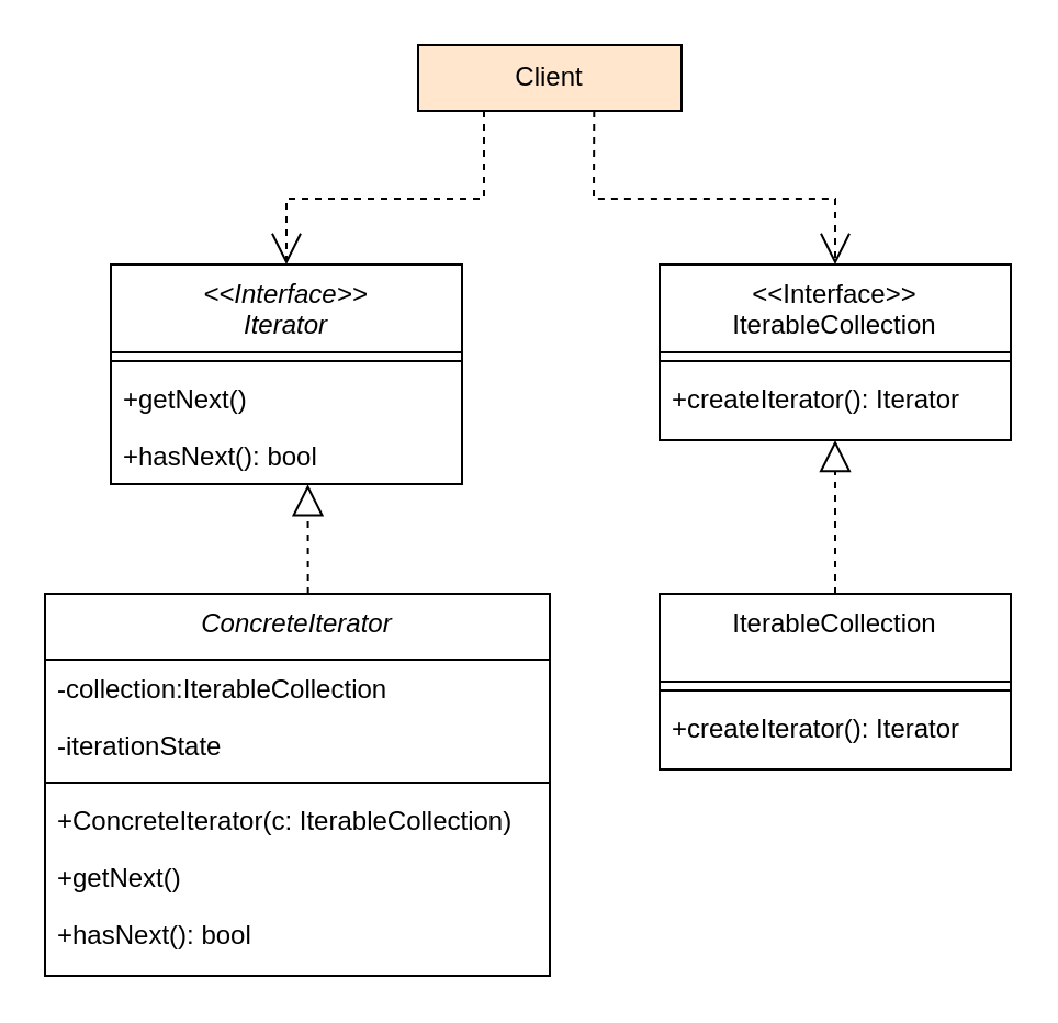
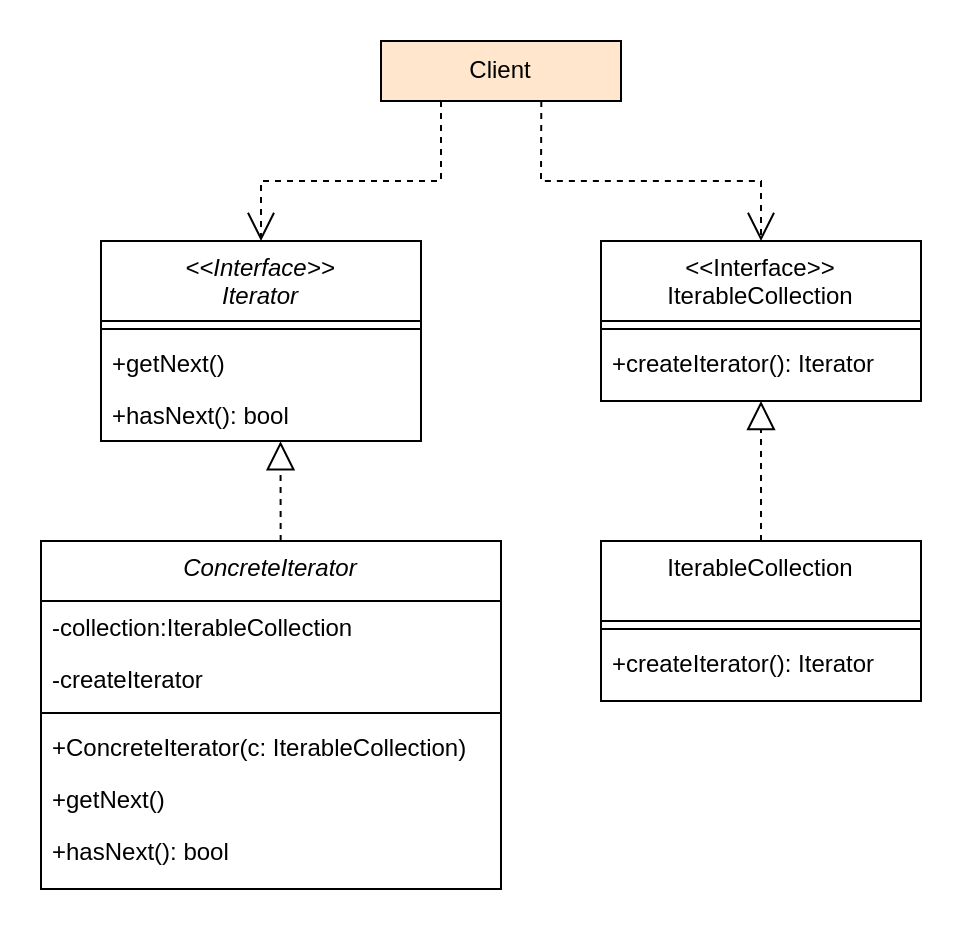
  <mxCell id="0" />
  <mxCell id="1" parent="0" />
  <mxCell id="2" value="&lt;&lt;Interface&gt;&gt;&#10;Iterator&#10;" style="swimlane;fontStyle=2;align=center;verticalAlign=top;childLayout=stackLayout;horizontal=1;startSize=40;horizontalStack=0;resizeParent=1;resizeLast=0;collapsible=1;marginBottom=0;rounded=0;shadow=0;strokeWidth=1;" parent="1" vertex="1"><mxGeometry x="50" y="120" width="160" height="100" as="geometry"><mxRectangle x="230" y="140" width="160" height="26" as="alternateBounds" /></mxGeometry></mxCell>
  <mxCell id="3" value="" style="line;html=1;strokeWidth=1;align=left;verticalAlign=middle;spacingTop=-1;spacingLeft=3;spacingRight=3;rotatable=0;labelPosition=right;points=[];portConstraint=eastwest;" parent="2" vertex="1"><mxGeometry y="40" width="160" height="8" as="geometry" /></mxCell>
  <mxCell id="4" value="+getNext()" style="text;align=left;verticalAlign=top;spacingLeft=4;spacingRight=4;overflow=hidden;rotatable=0;points=[[0,0.5],[1,0.5]];portConstraint=eastwest;" parent="2" vertex="1"><mxGeometry y="48" width="160" height="26" as="geometry" /></mxCell>
  <mxCell id="5" value="+hasNext(): bool" style="text;align=left;verticalAlign=top;spacingLeft=4;spacingRight=4;overflow=hidden;rotatable=0;points=[[0,0.5],[1,0.5]];portConstraint=eastwest;" vertex="1" parent="2"><mxGeometry y="74" width="160" height="26" as="geometry" /></mxCell>
  <mxCell id="6" value="&lt;&lt;Interface&gt;&gt;&#10;IterableCollection&#10;" style="swimlane;fontStyle=0;align=center;verticalAlign=top;childLayout=stackLayout;horizontal=1;startSize=40;horizontalStack=0;resizeParent=1;resizeLast=0;collapsible=1;marginBottom=0;rounded=0;shadow=0;strokeWidth=1;" vertex="1" parent="1"><mxGeometry x="300" y="120" width="160" height="80" as="geometry"><mxRectangle x="130" y="380" width="160" height="26" as="alternateBounds" /></mxGeometry></mxCell>
  <mxCell id="7" value="" style="line;html=1;strokeWidth=1;align=left;verticalAlign=middle;spacingTop=-1;spacingLeft=3;spacingRight=3;rotatable=0;labelPosition=right;points=[];portConstraint=eastwest;" vertex="1" parent="6"><mxGeometry y="40" width="160" height="8" as="geometry" /></mxCell>
  <mxCell id="8" value="+createIterator(): Iterator" style="text;align=left;verticalAlign=top;spacingLeft=4;spacingRight=4;overflow=hidden;rotatable=0;points=[[0,0.5],[1,0.5]];portConstraint=eastwest;" vertex="1" parent="6"><mxGeometry y="48" width="160" height="26" as="geometry" /></mxCell>
  <mxCell id="9" value="Client" style="rounded=0;whiteSpace=wrap;html=1;fillColor=#ffe6cc;" vertex="1" parent="1"><mxGeometry x="190" y="20" width="120" height="30" as="geometry" /></mxCell>
  <mxCell id="10" value="" style="endArrow=open;endSize=12;dashed=1;html=1;rounded=0;exitX=0.25;exitY=1;exitDx=0;exitDy=0;entryX=0.5;entryY=0;entryDx=0;entryDy=0;" edge="1" parent="1" source="9" target="2"><mxGeometry x="0.292" y="-19" width="160" relative="1" as="geometry"><mxPoint x="164" y="80" as="sourcePoint" /><mxPoint x="324" y="80" as="targetPoint" /><Array as="points"><mxPoint x="220" y="90" /><mxPoint x="130" y="90" /></Array><mxPoint as="offset" /></mxGeometry></mxCell>
  <mxCell id="11" value="" style="endArrow=open;endSize=12;dashed=1;html=1;rounded=0;exitX=0.668;exitY=0.998;exitDx=0;exitDy=0;exitPerimeter=0;entryX=0.5;entryY=0;entryDx=0;entryDy=0;" edge="1" parent="1" source="9" target="6"><mxGeometry width="160" relative="1" as="geometry"><mxPoint x="244" y="80" as="sourcePoint" /><mxPoint x="404" y="80" as="targetPoint" /><Array as="points"><mxPoint x="270" y="90" /><mxPoint x="380" y="90" /></Array></mxGeometry></mxCell>
  <mxCell id="12" value="IterableCollection&#10;" style="swimlane;fontStyle=0;align=center;verticalAlign=top;childLayout=stackLayout;horizontal=1;startSize=40;horizontalStack=0;resizeParent=1;resizeLast=0;collapsible=1;marginBottom=0;rounded=0;shadow=0;strokeWidth=1;" vertex="1" parent="1"><mxGeometry x="300" y="270" width="160" height="80" as="geometry"><mxRectangle x="130" y="380" width="160" height="26" as="alternateBounds" /></mxGeometry></mxCell>
  <mxCell id="13" value="" style="line;html=1;strokeWidth=1;align=left;verticalAlign=middle;spacingTop=-1;spacingLeft=3;spacingRight=3;rotatable=0;labelPosition=right;points=[];portConstraint=eastwest;" vertex="1" parent="12"><mxGeometry y="40" width="160" height="8" as="geometry" /></mxCell>
  <mxCell id="14" value="+createIterator(): Iterator" style="text;align=left;verticalAlign=top;spacingLeft=4;spacingRight=4;overflow=hidden;rotatable=0;points=[[0,0.5],[1,0.5]];portConstraint=eastwest;" vertex="1" parent="12"><mxGeometry y="48" width="160" height="26" as="geometry" /></mxCell>
  <mxCell id="15" value="" style="endArrow=block;dashed=1;endFill=0;endSize=12;html=1;rounded=0;entryX=0.5;entryY=1;entryDx=0;entryDy=0;exitX=0.5;exitY=0;exitDx=0;exitDy=0;" edge="1" parent="1" source="12" target="6"><mxGeometry width="160" relative="1" as="geometry"><mxPoint x="260" y="240" as="sourcePoint" /><mxPoint x="420" y="240" as="targetPoint" /></mxGeometry></mxCell>
  <mxCell id="16" value="ConcreteIterator&#10;" style="swimlane;fontStyle=2;align=center;verticalAlign=top;childLayout=stackLayout;horizontal=1;startSize=30;horizontalStack=0;resizeParent=1;resizeLast=0;collapsible=1;marginBottom=0;rounded=0;shadow=0;strokeWidth=1;" vertex="1" parent="1"><mxGeometry x="20" y="270" width="230" height="174" as="geometry"><mxRectangle x="230" y="140" width="160" height="26" as="alternateBounds" /></mxGeometry></mxCell>
  <mxCell id="17" value="-collection:IterableCollection&#10;&#10;&#10;" style="text;align=left;verticalAlign=top;spacingLeft=4;spacingRight=4;overflow=hidden;rotatable=0;points=[[0,0.5],[1,0.5]];portConstraint=eastwest;" vertex="1" parent="16"><mxGeometry y="30" width="230" height="26" as="geometry" /></mxCell>
- <mxCell id="18" value="-iterationState&#10;&#10;&#10;" style="text;align=left;verticalAlign=top;spacingLeft=4;spacingRight=4;overflow=hidden;rotatable=0;points=[[0,0.5],[1,0.5]];portConstraint=eastwest;" vertex="1" parent="16"><mxGeometry y="56" width="230" height="26" as="geometry" /></mxCell>
+ <mxCell id="18" value="-createIterator&#10;&#10;&#10;" style="text;align=left;verticalAlign=top;spacingLeft=4;spacingRight=4;overflow=hidden;rotatable=0;points=[[0,0.5],[1,0.5]];portConstraint=eastwest;" vertex="1" parent="16"><mxGeometry y="56" width="230" height="26" as="geometry" /></mxCell>
  <mxCell id="19" value="" style="line;html=1;strokeWidth=1;align=left;verticalAlign=middle;spacingTop=-1;spacingLeft=3;spacingRight=3;rotatable=0;labelPosition=right;points=[];portConstraint=eastwest;" vertex="1" parent="16"><mxGeometry y="82" width="230" height="8" as="geometry" /></mxCell>
  <mxCell id="20" value="+ConcreteIterator(c: IterableCollection)" style="text;align=left;verticalAlign=top;spacingLeft=4;spacingRight=4;overflow=hidden;rotatable=0;points=[[0,0.5],[1,0.5]];portConstraint=eastwest;" vertex="1" parent="16"><mxGeometry y="90" width="230" height="26" as="geometry" /></mxCell>
  <mxCell id="21" value="+getNext()" style="text;align=left;verticalAlign=top;spacingLeft=4;spacingRight=4;overflow=hidden;rotatable=0;points=[[0,0.5],[1,0.5]];portConstraint=eastwest;" vertex="1" parent="16"><mxGeometry y="116" width="230" height="26" as="geometry" /></mxCell>
  <mxCell id="22" value="+hasNext(): bool" style="text;align=left;verticalAlign=top;spacingLeft=4;spacingRight=4;overflow=hidden;rotatable=0;points=[[0,0.5],[1,0.5]];portConstraint=eastwest;" vertex="1" parent="16"><mxGeometry y="142" width="230" height="26" as="geometry" /></mxCell>
  <mxCell id="23" value="" style="endArrow=block;dashed=1;endFill=0;endSize=12;html=1;rounded=0;exitX=0.521;exitY=0;exitDx=0;exitDy=0;entryX=0.561;entryY=1.006;entryDx=0;entryDy=0;entryPerimeter=0;exitPerimeter=0;" edge="1" parent="1" source="16" target="5"><mxGeometry width="160" relative="1" as="geometry"><mxPoint x="140" y="250" as="sourcePoint" /><mxPoint x="300" y="250" as="targetPoint" /></mxGeometry></mxCell>
